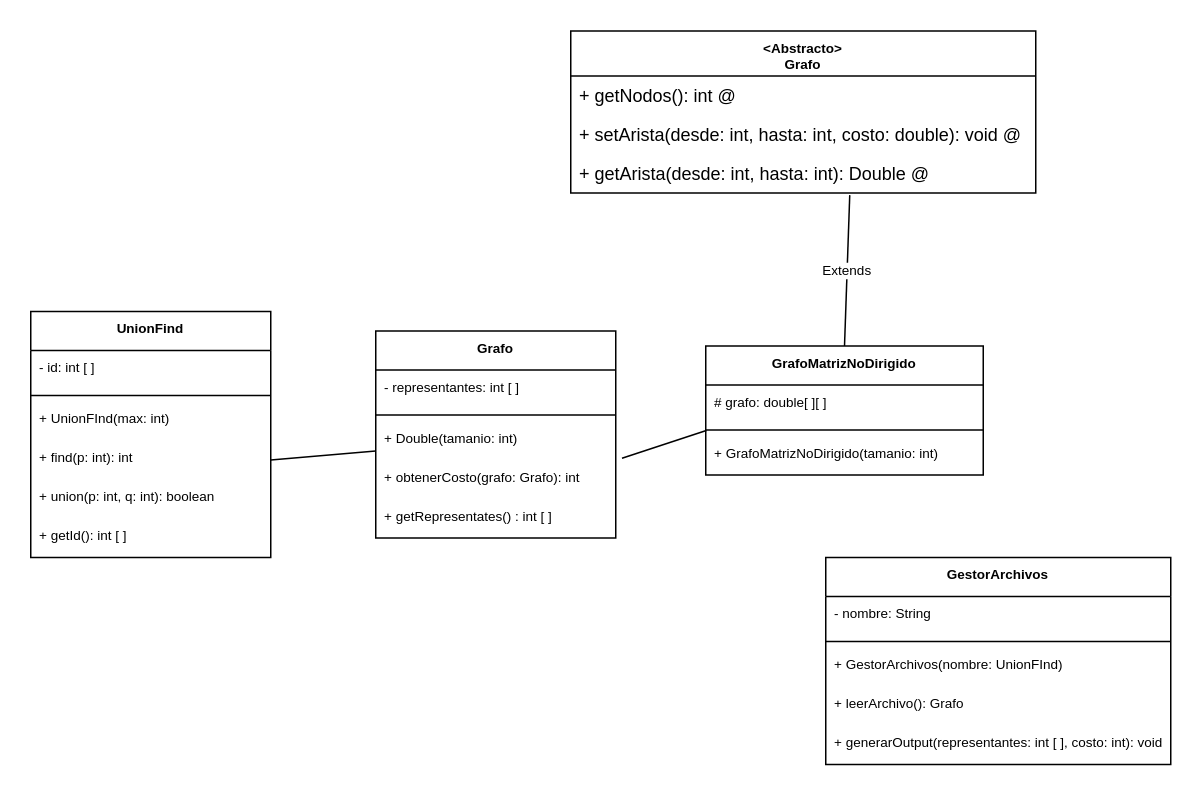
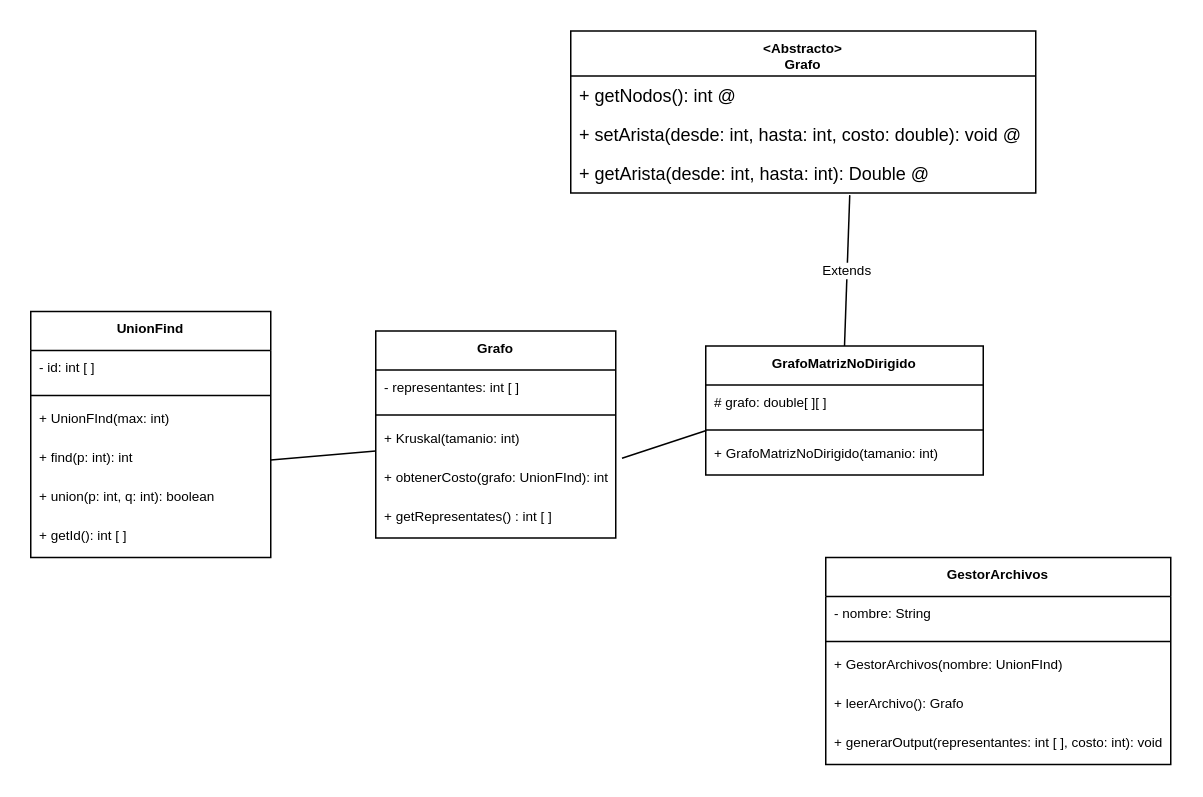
  <mxCell id="0" />
  <mxCell id="1" parent="0" />
  <mxCell id="2" value="&lt;Abstracto&gt;&#10;Grafo" style="swimlane;fontStyle=1;align=center;verticalAlign=top;childLayout=stackLayout;horizontal=1;startSize=30;horizontalStack=0;resizeParent=1;resizeParentMax=0;resizeLast=0;collapsible=1;marginBottom=0;fontSize=9;" parent="1" vertex="1"><mxGeometry x="380" y="20" width="310" height="108" as="geometry" /></mxCell>
  <mxCell id="3" value="+ getNodos(): int @" style="text;strokeColor=none;fillColor=none;align=left;verticalAlign=top;spacingLeft=4;spacingRight=4;overflow=hidden;rotatable=0;points=[[0,0.5],[1,0.5]];portConstraint=eastwest;" parent="2" vertex="1"><mxGeometry y="30" width="310" height="26" as="geometry" /></mxCell>
  <mxCell id="4" value="+ setArista(desde: int, hasta: int, costo: double): void @" style="text;strokeColor=none;fillColor=none;align=left;verticalAlign=top;spacingLeft=4;spacingRight=4;overflow=hidden;rotatable=0;points=[[0,0.5],[1,0.5]];portConstraint=eastwest;" parent="2" vertex="1"><mxGeometry y="56" width="310" height="26" as="geometry" /></mxCell>
  <mxCell id="5" value="+ getArista(desde: int, hasta: int): Double @" style="text;strokeColor=none;fillColor=none;align=left;verticalAlign=top;spacingLeft=4;spacingRight=4;overflow=hidden;rotatable=0;points=[[0,0.5],[1,0.5]];portConstraint=eastwest;" parent="2" vertex="1"><mxGeometry y="82" width="310" height="26" as="geometry" /></mxCell>
  <mxCell id="6" value="GrafoMatrizNoDirigido" style="swimlane;fontStyle=1;align=center;verticalAlign=top;childLayout=stackLayout;horizontal=1;startSize=26;horizontalStack=0;resizeParent=1;resizeParentMax=0;resizeLast=0;collapsible=1;marginBottom=0;fontSize=9;" parent="1" vertex="1"><mxGeometry x="470" y="230" width="185" height="86" as="geometry" /></mxCell>
  <mxCell id="7" value="# grafo: double[ ][ ]" style="text;strokeColor=none;fillColor=none;align=left;verticalAlign=top;spacingLeft=4;spacingRight=4;overflow=hidden;rotatable=0;points=[[0,0.5],[1,0.5]];portConstraint=eastwest;fontSize=9;" parent="6" vertex="1"><mxGeometry y="26" width="185" height="26" as="geometry" /></mxCell>
  <mxCell id="8" value="" style="line;strokeWidth=1;fillColor=none;align=left;verticalAlign=middle;spacingTop=-1;spacingLeft=3;spacingRight=3;rotatable=0;labelPosition=right;points=[];portConstraint=eastwest;strokeColor=inherit;fontSize=9;" parent="6" vertex="1"><mxGeometry y="52" width="185" height="8" as="geometry" /></mxCell>
  <mxCell id="9" value="+ GrafoMatrizNoDirigido(tamanio: int)" style="text;strokeColor=none;fillColor=none;align=left;verticalAlign=top;spacingLeft=4;spacingRight=4;overflow=hidden;rotatable=0;points=[[0,0.5],[1,0.5]];portConstraint=eastwest;fontSize=9;" parent="6" vertex="1"><mxGeometry y="60" width="185" height="26" as="geometry" /></mxCell>
  <mxCell id="10" value="Extends" style="endArrow=none;endSize=16;endFill=0;html=1;rounded=0;fontSize=9;exitX=0.5;exitY=0;exitDx=0;exitDy=0;entryX=0.6;entryY=1.055;entryDx=0;entryDy=0;entryPerimeter=0;" parent="1" source="6" target="5" edge="1"><mxGeometry width="160" relative="1" as="geometry"><mxPoint x="230" y="220" as="sourcePoint" /><mxPoint x="370" y="130" as="targetPoint" /></mxGeometry></mxCell>
  <mxCell id="11" value="Grafo" style="swimlane;fontStyle=1;align=center;verticalAlign=top;childLayout=stackLayout;horizontal=1;startSize=26;horizontalStack=0;resizeParent=1;resizeParentMax=0;resizeLast=0;collapsible=1;marginBottom=0;fontSize=9;" parent="1" vertex="1"><mxGeometry x="250" y="220" width="160" height="138" as="geometry" /></mxCell>
  <mxCell id="12" value="- representantes: int [ ]" style="text;strokeColor=none;fillColor=none;align=left;verticalAlign=top;spacingLeft=4;spacingRight=4;overflow=hidden;rotatable=0;points=[[0,0.5],[1,0.5]];portConstraint=eastwest;fontSize=9;" parent="11" vertex="1"><mxGeometry y="26" width="160" height="26" as="geometry" /></mxCell>
  <mxCell id="13" value="" style="line;strokeWidth=1;fillColor=none;align=left;verticalAlign=middle;spacingTop=-1;spacingLeft=3;spacingRight=3;rotatable=0;labelPosition=right;points=[];portConstraint=eastwest;strokeColor=inherit;fontSize=9;" parent="11" vertex="1"><mxGeometry y="52" width="160" height="8" as="geometry" /></mxCell>
- <mxCell id="14" value="+ Double(tamanio: int)" style="text;strokeColor=none;fillColor=none;align=left;verticalAlign=top;spacingLeft=4;spacingRight=4;overflow=hidden;rotatable=0;points=[[0,0.5],[1,0.5]];portConstraint=eastwest;fontSize=9;" parent="11" vertex="1"><mxGeometry y="60" width="160" height="26" as="geometry" /></mxCell>
- <mxCell id="15" value="+ obtenerCosto(grafo: Grafo): int " style="text;strokeColor=none;fillColor=none;align=left;verticalAlign=top;spacingLeft=4;spacingRight=4;overflow=hidden;rotatable=0;points=[[0,0.5],[1,0.5]];portConstraint=eastwest;fontSize=9;" parent="11" vertex="1"><mxGeometry y="86" width="160" height="26" as="geometry" /></mxCell>
+ <mxCell id="14" value="+ Kruskal(tamanio: int)" style="text;strokeColor=none;fillColor=none;align=left;verticalAlign=top;spacingLeft=4;spacingRight=4;overflow=hidden;rotatable=0;points=[[0,0.5],[1,0.5]];portConstraint=eastwest;fontSize=9;" parent="11" vertex="1"><mxGeometry y="60" width="160" height="26" as="geometry" /></mxCell>
+ <mxCell id="15" value="+ obtenerCosto(grafo: UnionFInd): int " style="text;strokeColor=none;fillColor=none;align=left;verticalAlign=top;spacingLeft=4;spacingRight=4;overflow=hidden;rotatable=0;points=[[0,0.5],[1,0.5]];portConstraint=eastwest;fontSize=9;" parent="11" vertex="1"><mxGeometry y="86" width="160" height="26" as="geometry" /></mxCell>
  <mxCell id="16" value="+ getRepresentates() : int [ ] " style="text;strokeColor=none;fillColor=none;align=left;verticalAlign=top;spacingLeft=4;spacingRight=4;overflow=hidden;rotatable=0;points=[[0,0.5],[1,0.5]];portConstraint=eastwest;fontSize=9;" parent="11" vertex="1"><mxGeometry y="112" width="160" height="26" as="geometry" /></mxCell>
  <mxCell id="17" value="UnionFind" style="swimlane;fontStyle=1;align=center;verticalAlign=top;childLayout=stackLayout;horizontal=1;startSize=26;horizontalStack=0;resizeParent=1;resizeParentMax=0;resizeLast=0;collapsible=1;marginBottom=0;fontSize=9;" parent="1" vertex="1"><mxGeometry x="20" y="207" width="160" height="164" as="geometry" /></mxCell>
  <mxCell id="18" value="- id: int [ ] " style="text;strokeColor=none;fillColor=none;align=left;verticalAlign=top;spacingLeft=4;spacingRight=4;overflow=hidden;rotatable=0;points=[[0,0.5],[1,0.5]];portConstraint=eastwest;fontSize=9;" parent="17" vertex="1"><mxGeometry y="26" width="160" height="26" as="geometry" /></mxCell>
  <mxCell id="19" value="" style="line;strokeWidth=1;fillColor=none;align=left;verticalAlign=middle;spacingTop=-1;spacingLeft=3;spacingRight=3;rotatable=0;labelPosition=right;points=[];portConstraint=eastwest;strokeColor=inherit;fontSize=9;" parent="17" vertex="1"><mxGeometry y="52" width="160" height="8" as="geometry" /></mxCell>
  <mxCell id="20" value="+ UnionFInd(max: int)" style="text;strokeColor=none;fillColor=none;align=left;verticalAlign=top;spacingLeft=4;spacingRight=4;overflow=hidden;rotatable=0;points=[[0,0.5],[1,0.5]];portConstraint=eastwest;fontSize=9;" parent="17" vertex="1"><mxGeometry y="60" width="160" height="26" as="geometry" /></mxCell>
  <mxCell id="21" value="+ find(p: int): int" style="text;strokeColor=none;fillColor=none;align=left;verticalAlign=top;spacingLeft=4;spacingRight=4;overflow=hidden;rotatable=0;points=[[0,0.5],[1,0.5]];portConstraint=eastwest;fontSize=9;" parent="17" vertex="1"><mxGeometry y="86" width="160" height="26" as="geometry" /></mxCell>
  <mxCell id="22" value="+ union(p: int, q: int): boolean" style="text;strokeColor=none;fillColor=none;align=left;verticalAlign=top;spacingLeft=4;spacingRight=4;overflow=hidden;rotatable=0;points=[[0,0.5],[1,0.5]];portConstraint=eastwest;fontSize=9;" parent="17" vertex="1"><mxGeometry y="112" width="160" height="26" as="geometry" /></mxCell>
  <mxCell id="23" value="+ getId(): int [ ]" style="text;strokeColor=none;fillColor=none;align=left;verticalAlign=top;spacingLeft=4;spacingRight=4;overflow=hidden;rotatable=0;points=[[0,0.5],[1,0.5]];portConstraint=eastwest;fontSize=9;" parent="17" vertex="1"><mxGeometry y="138" width="160" height="26" as="geometry" /></mxCell>
  <mxCell id="24" value="GestorArchivos" style="swimlane;fontStyle=1;align=center;verticalAlign=top;childLayout=stackLayout;horizontal=1;startSize=26;horizontalStack=0;resizeParent=1;resizeParentMax=0;resizeLast=0;collapsible=1;marginBottom=0;fontSize=9;" parent="1" vertex="1"><mxGeometry x="550" y="371" width="230" height="138" as="geometry" /></mxCell>
  <mxCell id="25" value="- nombre: String" style="text;strokeColor=none;fillColor=none;align=left;verticalAlign=top;spacingLeft=4;spacingRight=4;overflow=hidden;rotatable=0;points=[[0,0.5],[1,0.5]];portConstraint=eastwest;fontSize=9;" parent="24" vertex="1"><mxGeometry y="26" width="230" height="26" as="geometry" /></mxCell>
  <mxCell id="26" value="" style="line;strokeWidth=1;fillColor=none;align=left;verticalAlign=middle;spacingTop=-1;spacingLeft=3;spacingRight=3;rotatable=0;labelPosition=right;points=[];portConstraint=eastwest;strokeColor=inherit;fontSize=9;" parent="24" vertex="1"><mxGeometry y="52" width="230" height="8" as="geometry" /></mxCell>
  <mxCell id="27" value="+ GestorArchivos(nombre: UnionFInd)" style="text;strokeColor=none;fillColor=none;align=left;verticalAlign=top;spacingLeft=4;spacingRight=4;overflow=hidden;rotatable=0;points=[[0,0.5],[1,0.5]];portConstraint=eastwest;fontSize=9;" parent="24" vertex="1"><mxGeometry y="60" width="230" height="26" as="geometry" /></mxCell>
  <mxCell id="28" value="+ leerArchivo(): Grafo" style="text;strokeColor=none;fillColor=none;align=left;verticalAlign=top;spacingLeft=4;spacingRight=4;overflow=hidden;rotatable=0;points=[[0,0.5],[1,0.5]];portConstraint=eastwest;fontSize=9;" parent="24" vertex="1"><mxGeometry y="86" width="230" height="26" as="geometry" /></mxCell>
  <mxCell id="29" value="+ generarOutput(representantes: int [ ], costo: int): void" style="text;strokeColor=none;fillColor=none;align=left;verticalAlign=top;spacingLeft=4;spacingRight=4;overflow=hidden;rotatable=0;points=[[0,0.5],[1,0.5]];portConstraint=eastwest;fontSize=9;" parent="24" vertex="1"><mxGeometry y="112" width="230" height="26" as="geometry" /></mxCell>
  <mxCell id="30" value="" style="endArrow=none;html=1;rounded=0;exitX=1;exitY=0.5;exitDx=0;exitDy=0;" edge="1" parent="1" source="21"><mxGeometry width="50" height="50" relative="1" as="geometry"><mxPoint x="200" y="350" as="sourcePoint" /><mxPoint x="250" y="300" as="targetPoint" /></mxGeometry></mxCell>
  <mxCell id="31" value="" style="endArrow=none;html=1;rounded=0;entryX=0.002;entryY=0.538;entryDx=0;entryDy=0;entryPerimeter=0;exitX=1.026;exitY=0.953;exitDx=0;exitDy=0;exitPerimeter=0;" edge="1" parent="1" source="14" target="8"><mxGeometry width="50" height="50" relative="1" as="geometry"><mxPoint x="300" y="440" as="sourcePoint" /><mxPoint x="350" y="390" as="targetPoint" /><Array as="points"><mxPoint x="414" y="305" /></Array></mxGeometry></mxCell>
